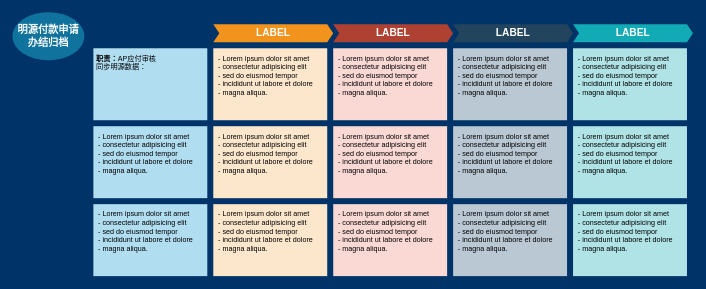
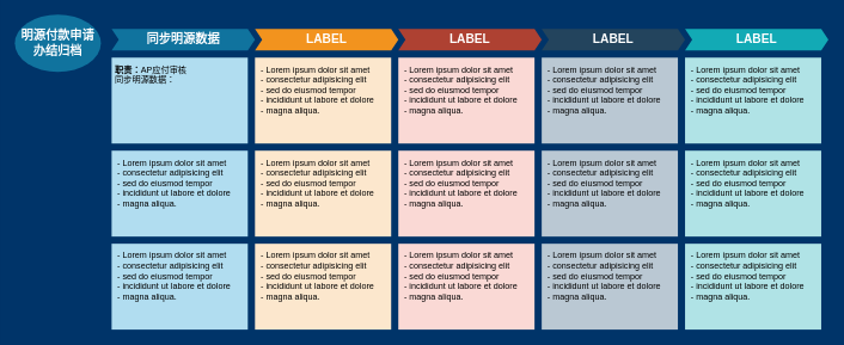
  <mxCell id="0" />
  <mxCell id="1" parent="0" />
+ <mxCell id="2" value="同步明源数据" style="shape=step;perimeter=stepPerimeter;whiteSpace=wrap;html=1;fixedSize=1;size=10;fillColor=#10739E;strokeColor=none;fontSize=17;fontColor=#FFFFFF;fontStyle=1;align=center;rounded=0;" vertex="1" parent="1"><mxGeometry x="155" y="40" width="200" height="30" as="geometry" /></mxCell>
  <mxCell id="3" value="LABEL" style="shape=step;perimeter=stepPerimeter;whiteSpace=wrap;html=1;fixedSize=1;size=10;fillColor=#F2931E;strokeColor=none;fontSize=17;fontColor=#FFFFFF;fontStyle=1;align=center;rounded=0;" vertex="1" parent="1"><mxGeometry x="355" y="40" width="200" height="30" as="geometry" /></mxCell>
  <mxCell id="4" value="LABEL" style="shape=step;perimeter=stepPerimeter;whiteSpace=wrap;html=1;fixedSize=1;size=10;fillColor=#AE4132;strokeColor=none;fontSize=17;fontColor=#FFFFFF;fontStyle=1;align=center;rounded=0;" vertex="1" parent="1"><mxGeometry x="555" y="40" width="200" height="30" as="geometry" /></mxCell>
  <mxCell id="5" value="LABEL" style="shape=step;perimeter=stepPerimeter;whiteSpace=wrap;html=1;fixedSize=1;size=10;fillColor=#23445D;strokeColor=none;fontSize=17;fontColor=#FFFFFF;fontStyle=1;align=center;rounded=0;" vertex="1" parent="1"><mxGeometry x="755" y="40" width="200" height="30" as="geometry" /></mxCell>
  <mxCell id="6" value="LABEL" style="shape=step;perimeter=stepPerimeter;whiteSpace=wrap;html=1;fixedSize=1;size=10;fillColor=#12AAB5;strokeColor=none;fontSize=17;fontColor=#FFFFFF;fontStyle=1;align=center;rounded=0;" vertex="1" parent="1"><mxGeometry x="955" y="40" width="200" height="30" as="geometry" /></mxCell>
  <mxCell id="7" value="&lt;b&gt;职责：&lt;/b&gt;AP应付审核&lt;br&gt;同步明源数据：" style="shape=rect;fillColor=#B1DDF0;strokeColor=none;fontSize=12;html=1;whiteSpace=wrap;align=left;verticalAlign=top;spacing=5;rounded=0;" vertex="1" parent="1"><mxGeometry x="155" y="80" width="190" height="120" as="geometry" /></mxCell>
  <mxCell id="8" value="&amp;nbsp;- Lorem ipsum dolor sit amet&lt;br&gt;&amp;nbsp;- consectetur adipisicing elit&lt;br&gt;&amp;nbsp;- sed do eiusmod tempor&lt;br&gt;&amp;nbsp;- incididunt ut labore et dolore&lt;br&gt;&amp;nbsp;- magna aliqua." style="shape=rect;fillColor=#B1DDF0;strokeColor=none;fontSize=12;html=1;whiteSpace=wrap;align=left;verticalAlign=top;spacing=5;rounded=0;" vertex="1" parent="1"><mxGeometry x="155" y="210" width="190" height="120" as="geometry" /></mxCell>
  <mxCell id="9" value="&amp;nbsp;- Lorem ipsum dolor sit amet&lt;br&gt;&amp;nbsp;- consectetur adipisicing elit&lt;br&gt;&amp;nbsp;- sed do eiusmod tempor&lt;br&gt;&amp;nbsp;- incididunt ut labore et dolore&lt;br&gt;&amp;nbsp;- magna aliqua." style="shape=rect;fillColor=#B1DDF0;strokeColor=none;fontSize=12;html=1;whiteSpace=wrap;align=left;verticalAlign=top;spacing=5;rounded=0;" vertex="1" parent="1"><mxGeometry x="155" y="340" width="190" height="120" as="geometry" /></mxCell>
  <mxCell id="10" value="&amp;nbsp;- Lorem ipsum dolor sit amet&lt;br&gt;&amp;nbsp;- consectetur adipisicing elit&lt;br&gt;&amp;nbsp;- sed do eiusmod tempor&lt;br&gt;&amp;nbsp;- incididunt ut labore et dolore&lt;br&gt;&amp;nbsp;- magna aliqua." style="shape=rect;fillColor=#FCE7CD;strokeColor=none;fontSize=12;html=1;whiteSpace=wrap;align=left;verticalAlign=top;spacing=5;rounded=0;" vertex="1" parent="1"><mxGeometry x="355" y="80" width="190" height="120" as="geometry" /></mxCell>
  <mxCell id="11" value="&amp;nbsp;- Lorem ipsum dolor sit amet&lt;br&gt;&amp;nbsp;- consectetur adipisicing elit&lt;br&gt;&amp;nbsp;- sed do eiusmod tempor&lt;br&gt;&amp;nbsp;- incididunt ut labore et dolore&lt;br&gt;&amp;nbsp;- magna aliqua." style="shape=rect;fillColor=#FCE7CD;strokeColor=none;fontSize=12;html=1;whiteSpace=wrap;align=left;verticalAlign=top;spacing=5;rounded=0;" vertex="1" parent="1"><mxGeometry x="355" y="210" width="190" height="120" as="geometry" /></mxCell>
  <mxCell id="12" value="&amp;nbsp;- Lorem ipsum dolor sit amet&lt;br&gt;&amp;nbsp;- consectetur adipisicing elit&lt;br&gt;&amp;nbsp;- sed do eiusmod tempor&lt;br&gt;&amp;nbsp;- incididunt ut labore et dolore&lt;br&gt;&amp;nbsp;- magna aliqua." style="shape=rect;fillColor=#FCE7CD;strokeColor=none;fontSize=12;html=1;whiteSpace=wrap;align=left;verticalAlign=top;spacing=5;rounded=0;" vertex="1" parent="1"><mxGeometry x="355" y="340" width="190" height="120" as="geometry" /></mxCell>
  <mxCell id="13" value="&amp;nbsp;- Lorem ipsum dolor sit amet&lt;br&gt;&amp;nbsp;- consectetur adipisicing elit&lt;br&gt;&amp;nbsp;- sed do eiusmod tempor&lt;br&gt;&amp;nbsp;- incididunt ut labore et dolore&lt;br&gt;&amp;nbsp;- magna aliqua." style="shape=rect;fillColor=#FAD9D5;strokeColor=none;fontSize=12;html=1;whiteSpace=wrap;align=left;verticalAlign=top;spacing=5;rounded=0;" vertex="1" parent="1"><mxGeometry x="555" y="80" width="190" height="120" as="geometry" /></mxCell>
  <mxCell id="14" value="&amp;nbsp;- Lorem ipsum dolor sit amet&lt;br&gt;&amp;nbsp;- consectetur adipisicing elit&lt;br&gt;&amp;nbsp;- sed do eiusmod tempor&lt;br&gt;&amp;nbsp;- incididunt ut labore et dolore&lt;br&gt;&amp;nbsp;- magna aliqua." style="shape=rect;fillColor=#FAD9D5;strokeColor=none;fontSize=12;html=1;whiteSpace=wrap;align=left;verticalAlign=top;spacing=5;rounded=0;" vertex="1" parent="1"><mxGeometry x="555" y="210" width="190" height="120" as="geometry" /></mxCell>
  <mxCell id="15" value="&amp;nbsp;- Lorem ipsum dolor sit amet&lt;br&gt;&amp;nbsp;- consectetur adipisicing elit&lt;br&gt;&amp;nbsp;- sed do eiusmod tempor&lt;br&gt;&amp;nbsp;- incididunt ut labore et dolore&lt;br&gt;&amp;nbsp;- magna aliqua." style="shape=rect;fillColor=#FAD9D5;strokeColor=none;fontSize=12;html=1;whiteSpace=wrap;align=left;verticalAlign=top;spacing=5;rounded=0;" vertex="1" parent="1"><mxGeometry x="555" y="340" width="190" height="120" as="geometry" /></mxCell>
  <mxCell id="16" value="&amp;nbsp;- Lorem ipsum dolor sit amet&lt;br&gt;&amp;nbsp;- consectetur adipisicing elit&lt;br&gt;&amp;nbsp;- sed do eiusmod tempor&lt;br&gt;&amp;nbsp;- incididunt ut labore et dolore&lt;br&gt;&amp;nbsp;- magna aliqua." style="shape=rect;fillColor=#BAC8D3;strokeColor=none;fontSize=12;html=1;whiteSpace=wrap;align=left;verticalAlign=top;spacing=5;rounded=0;" vertex="1" parent="1"><mxGeometry x="755" y="80" width="190" height="120" as="geometry" /></mxCell>
  <mxCell id="17" value="&amp;nbsp;- Lorem ipsum dolor sit amet&lt;br&gt;&amp;nbsp;- consectetur adipisicing elit&lt;br&gt;&amp;nbsp;- sed do eiusmod tempor&lt;br&gt;&amp;nbsp;- incididunt ut labore et dolore&lt;br&gt;&amp;nbsp;- magna aliqua." style="shape=rect;fillColor=#BAC8D3;strokeColor=none;fontSize=12;html=1;whiteSpace=wrap;align=left;verticalAlign=top;spacing=5;rounded=0;" vertex="1" parent="1"><mxGeometry x="755" y="210" width="190" height="120" as="geometry" /></mxCell>
  <mxCell id="18" value="&amp;nbsp;- Lorem ipsum dolor sit amet&lt;br&gt;&amp;nbsp;- consectetur adipisicing elit&lt;br&gt;&amp;nbsp;- sed do eiusmod tempor&lt;br&gt;&amp;nbsp;- incididunt ut labore et dolore&lt;br&gt;&amp;nbsp;- magna aliqua." style="shape=rect;fillColor=#BAC8D3;strokeColor=none;fontSize=12;html=1;whiteSpace=wrap;align=left;verticalAlign=top;spacing=5;rounded=0;" vertex="1" parent="1"><mxGeometry x="755" y="340" width="190" height="120" as="geometry" /></mxCell>
  <mxCell id="19" value="&amp;nbsp;- Lorem ipsum dolor sit amet&lt;br&gt;&amp;nbsp;- consectetur adipisicing elit&lt;br&gt;&amp;nbsp;- sed do eiusmod tempor&lt;br&gt;&amp;nbsp;- incididunt ut labore et dolore&lt;br&gt;&amp;nbsp;- magna aliqua." style="shape=rect;fillColor=#B0E3E6;strokeColor=none;fontSize=12;html=1;whiteSpace=wrap;align=left;verticalAlign=top;spacing=5;rounded=0;" vertex="1" parent="1"><mxGeometry x="955" y="80" width="190" height="120" as="geometry" /></mxCell>
  <mxCell id="20" value="&amp;nbsp;- Lorem ipsum dolor sit amet&lt;br&gt;&amp;nbsp;- consectetur adipisicing elit&lt;br&gt;&amp;nbsp;- sed do eiusmod tempor&lt;br&gt;&amp;nbsp;- incididunt ut labore et dolore&lt;br&gt;&amp;nbsp;- magna aliqua." style="shape=rect;fillColor=#B0E3E6;strokeColor=none;fontSize=12;html=1;whiteSpace=wrap;align=left;verticalAlign=top;spacing=5;rounded=0;" vertex="1" parent="1"><mxGeometry x="955" y="210" width="190" height="120" as="geometry" /></mxCell>
  <mxCell id="21" value="&amp;nbsp;- Lorem ipsum dolor sit amet&lt;br&gt;&amp;nbsp;- consectetur adipisicing elit&lt;br&gt;&amp;nbsp;- sed do eiusmod tempor&lt;br&gt;&amp;nbsp;- incididunt ut labore et dolore&lt;br&gt;&amp;nbsp;- magna aliqua." style="shape=rect;fillColor=#B0E3E6;strokeColor=none;fontSize=12;html=1;whiteSpace=wrap;align=left;verticalAlign=top;spacing=5;rounded=0;" vertex="1" parent="1"><mxGeometry x="955" y="340" width="190" height="120" as="geometry" /></mxCell>
  <mxCell id="22" value="明源付款申请办结归档" style="ellipse;whiteSpace=wrap;html=1;rounded=0;fontSize=17;fontColor=#FFFFFF;fontStyle=1;strokeColor=none;fillColor=#10739E;" vertex="1" parent="1"><mxGeometry x="20" y="20" width="120" height="80" as="geometry" /></mxCell>
